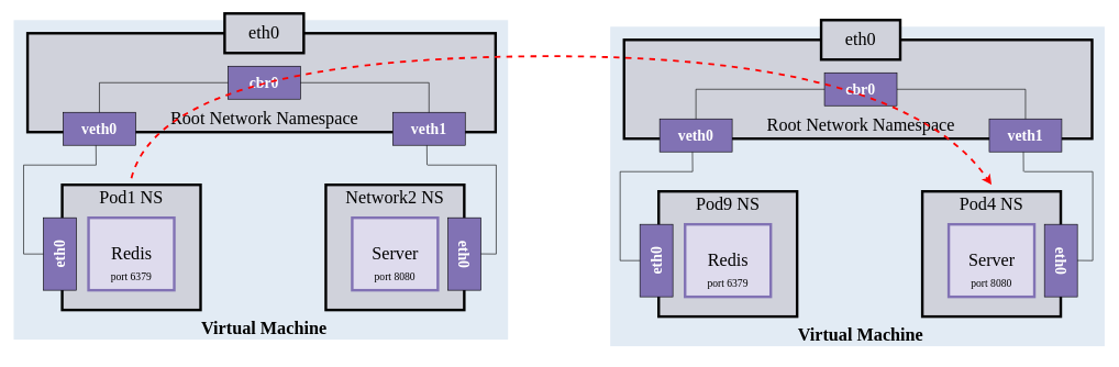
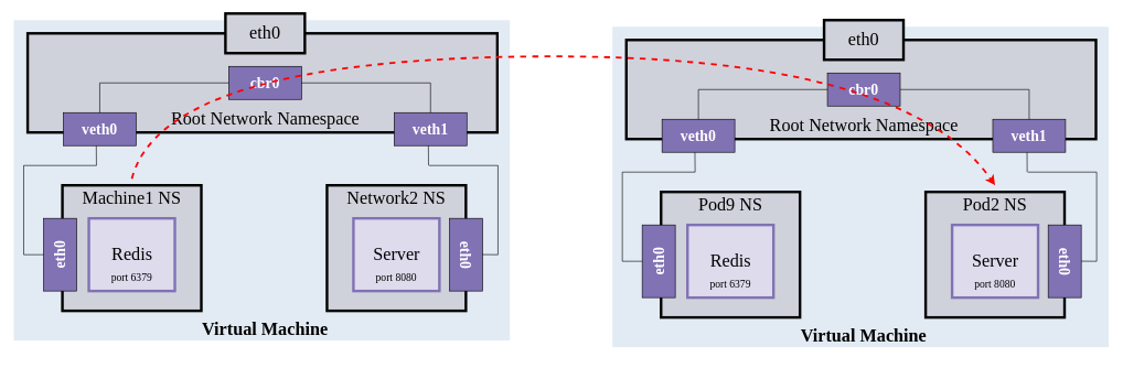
  <mxCell id="0" />
  <mxCell id="1" parent="0" />
  <mxCell id="2" value="" style="rounded=0;whiteSpace=wrap;html=1;fontColor=#ffffff;fillColor=#E2EBF4;strokeColor=none;" parent="1" vertex="1"><mxGeometry x="20" y="30" width="750" height="485" as="geometry" /></mxCell>
  <mxCell id="3" value="" style="endArrow=none;html=1;fontFamily=Comic Sans MS;fontSize=23;fontColor=#FFFFFF;" parent="1" edge="1"><mxGeometry x="981" y="309.75" width="50" height="50" as="geometry"><mxPoint x="726" y="384.8" as="sourcePoint" /><mxPoint x="752" y="385" as="targetPoint" /></mxGeometry></mxCell>
  <mxCell id="4" value="" style="group" parent="1" vertex="1" connectable="0"><mxGeometry x="85" y="270" width="227" height="200" as="geometry" /></mxCell>
  <mxCell id="5" value="" style="rounded=0;whiteSpace=wrap;html=1;fontFamily=Comic Sans MS;fontSize=27;fillColor=#D0D2DB;strokeWidth=4;" parent="4" vertex="1"><mxGeometry x="8.5" y="10" width="210" height="190" as="geometry" /></mxCell>
- <mxCell id="6" value="Pod1 NS" style="text;html=1;strokeColor=none;fillColor=none;align=center;verticalAlign=middle;whiteSpace=wrap;rounded=0;fontSize=27;fontFamily=Comic Sans MS;" parent="4" vertex="1"><mxGeometry width="227" height="60" as="geometry" /></mxCell>
+ <mxCell id="6" value="Machine1 NS" style="text;html=1;strokeColor=none;fillColor=none;align=center;verticalAlign=middle;whiteSpace=wrap;rounded=0;fontSize=27;fontFamily=Comic Sans MS;" parent="4" vertex="1"><mxGeometry width="227" height="60" as="geometry" /></mxCell>
  <mxCell id="7" value="" style="rounded=0;whiteSpace=wrap;html=1;fillColor=#8172B4;" parent="1" vertex="1"><mxGeometry x="65" y="330" width="50" height="110" as="geometry" /></mxCell>
  <mxCell id="8" value="" style="group" parent="1" vertex="1" connectable="0"><mxGeometry x="485" y="270" width="243.75" height="200" as="geometry" /></mxCell>
  <mxCell id="9" value="" style="rounded=0;whiteSpace=wrap;html=1;fontFamily=Comic Sans MS;fontSize=27;fillColor=#D0D2DB;strokeWidth=4;" parent="8" vertex="1"><mxGeometry x="8.5" y="10" width="210" height="190" as="geometry" /></mxCell>
  <mxCell id="10" value="Network2 NS" style="text;html=1;strokeColor=none;fillColor=none;align=center;verticalAlign=middle;whiteSpace=wrap;rounded=0;fontSize=27;fontFamily=Comic Sans MS;" parent="8" vertex="1"><mxGeometry width="227" height="60" as="geometry" /></mxCell>
  <mxCell id="11" value="" style="group" parent="8" vertex="1" connectable="0"><mxGeometry x="48.5" y="60" width="130" height="110" as="geometry" /></mxCell>
  <mxCell id="12" value="Server" style="rounded=0;whiteSpace=wrap;html=1;fontFamily=Comic Sans MS;fontSize=27;strokeWidth=4;fillColor=#DEDBED;strokeColor=#8172B4;" parent="11" vertex="1"><mxGeometry width="130" height="110" as="geometry" /></mxCell>
  <mxCell id="13" value="port 8080" style="text;html=1;strokeColor=none;fillColor=none;align=center;verticalAlign=middle;whiteSpace=wrap;rounded=0;fontSize=16;fontFamily=Comic Sans MS;" parent="11" vertex="1"><mxGeometry x="12.5" y="80" width="105" height="20" as="geometry" /></mxCell>
  <mxCell id="14" value="" style="group" parent="8" vertex="1" connectable="0"><mxGeometry x="193.75" y="60" width="50" height="110" as="geometry" /></mxCell>
  <mxCell id="15" value="" style="rounded=0;whiteSpace=wrap;html=1;fillColor=#8172B4;" parent="14" vertex="1"><mxGeometry width="50" height="110" as="geometry" /></mxCell>
  <mxCell id="16" value="eth0" style="text;html=1;strokeColor=none;fillColor=none;align=center;verticalAlign=middle;whiteSpace=wrap;rounded=0;fontSize=23;fontFamily=Comic Sans MS;rotation=90;fontColor=#FFFFFF;fontStyle=1" parent="14" vertex="1"><mxGeometry x="3.75" y="45" width="42.5" height="20" as="geometry" /></mxCell>
  <mxCell id="17" value="Virtual Machine" style="text;html=1;strokeColor=none;fillColor=none;align=center;verticalAlign=middle;whiteSpace=wrap;rounded=0;fontFamily=Comic Sans MS;fontSize=27;fontStyle=1" parent="1" vertex="1"><mxGeometry x="270" y="470" width="260" height="55" as="geometry" /></mxCell>
  <mxCell id="18" value="" style="rounded=0;whiteSpace=wrap;html=1;fontFamily=Comic Sans MS;fontSize=27;fillColor=#D0D2DB;strokeWidth=4;" parent="1" vertex="1"><mxGeometry x="41" y="50" width="710" height="150" as="geometry" /></mxCell>
  <mxCell id="19" value="Root Network Namespace" style="text;html=1;strokeColor=none;fillColor=none;align=center;verticalAlign=middle;whiteSpace=wrap;rounded=0;fontFamily=Comic Sans MS;fontSize=27;" parent="1" vertex="1"><mxGeometry x="202.5" y="159" width="395" height="40" as="geometry" /></mxCell>
  <mxCell id="20" value="eth0" style="rounded=0;whiteSpace=wrap;html=1;fontFamily=Comic Sans MS;fontSize=27;strokeWidth=4;fillColor=#D0D2DB;" parent="1" vertex="1"><mxGeometry x="340" y="20" width="120" height="60" as="geometry" /></mxCell>
  <mxCell id="21" value="" style="group" parent="1" vertex="1" connectable="0"><mxGeometry x="133.5" y="330" width="130" height="110" as="geometry" /></mxCell>
  <mxCell id="22" value="Redis" style="rounded=0;whiteSpace=wrap;html=1;fontFamily=Comic Sans MS;fontSize=27;strokeWidth=4;fillColor=#DEDBED;strokeColor=#8172B4;" parent="21" vertex="1"><mxGeometry width="130" height="110" as="geometry" /></mxCell>
  <mxCell id="23" value="port 6379" style="text;html=1;strokeColor=none;fillColor=none;align=center;verticalAlign=middle;whiteSpace=wrap;rounded=0;fontSize=16;fontFamily=Comic Sans MS;" parent="21" vertex="1"><mxGeometry x="12.5" y="80" width="105" height="20" as="geometry" /></mxCell>
  <mxCell id="24" value="eth0" style="text;html=1;strokeColor=none;fillColor=none;align=center;verticalAlign=middle;whiteSpace=wrap;rounded=0;fontSize=23;fontFamily=Comic Sans MS;rotation=-90;fontColor=#FFFFFF;fontStyle=1" parent="1" vertex="1"><mxGeometry x="70" y="375" width="40" height="20" as="geometry" /></mxCell>
  <mxCell id="25" value="" style="endArrow=none;html=1;fontFamily=Comic Sans MS;fontSize=23;fontColor=#FFFFFF;entryX=0;entryY=0.5;entryDx=0;entryDy=0;" parent="1" target="7" edge="1"><mxGeometry width="50" height="50" relative="1" as="geometry"><mxPoint x="35" y="385" as="sourcePoint" /><mxPoint x="-85" y="410" as="targetPoint" /></mxGeometry></mxCell>
  <mxCell id="26" value="" style="endArrow=none;html=1;fontFamily=Comic Sans MS;fontSize=23;fontColor=#FFFFFF;" parent="1" edge="1"><mxGeometry width="50" height="50" relative="1" as="geometry"><mxPoint x="35" y="250" as="sourcePoint" /><mxPoint x="35" y="385" as="targetPoint" /></mxGeometry></mxCell>
  <mxCell id="27" value="" style="endArrow=none;html=1;fontFamily=Comic Sans MS;fontSize=23;fontColor=#FFFFFF;entryX=0.999;entryY=0.548;entryDx=0;entryDy=0;entryPerimeter=0;" parent="1" target="34" edge="1"><mxGeometry width="50" height="50" relative="1" as="geometry"><mxPoint x="145" y="250" as="sourcePoint" /><mxPoint x="-15" y="270" as="targetPoint" /></mxGeometry></mxCell>
  <mxCell id="28" value="" style="endArrow=none;html=1;fontFamily=Comic Sans MS;fontSize=23;fontColor=#FFFFFF;" parent="1" edge="1"><mxGeometry width="50" height="50" relative="1" as="geometry"><mxPoint x="35" y="250" as="sourcePoint" /><mxPoint x="145" y="250" as="targetPoint" /></mxGeometry></mxCell>
  <mxCell id="29" value="" style="endArrow=none;html=1;fontFamily=Comic Sans MS;fontSize=23;fontColor=#FFFFFF;" parent="1" edge="1"><mxGeometry x="1007" y="309.95" width="50" height="50" as="geometry"><mxPoint x="752" y="250" as="sourcePoint" /><mxPoint x="752" y="385" as="targetPoint" /></mxGeometry></mxCell>
  <mxCell id="30" value="" style="endArrow=none;html=1;fontFamily=Comic Sans MS;fontSize=23;fontColor=#FFFFFF;entryX=0.999;entryY=0.548;entryDx=0;entryDy=0;entryPerimeter=0;" parent="1" edge="1"><mxGeometry x="812.03" y="309.95" width="50" height="50" as="geometry"><mxPoint x="647.03" y="250" as="sourcePoint" /><mxPoint x="646.801" y="219.95" as="targetPoint" /></mxGeometry></mxCell>
  <mxCell id="31" value="" style="endArrow=none;html=1;fontFamily=Comic Sans MS;fontSize=23;fontColor=#FFFFFF;" parent="1" edge="1"><mxGeometry x="912" y="309.95" width="50" height="50" as="geometry"><mxPoint x="648" y="250" as="sourcePoint" /><mxPoint x="752" y="250" as="targetPoint" /></mxGeometry></mxCell>
  <mxCell id="32" value="" style="endArrow=none;html=1;entryX=0.5;entryY=1;entryDx=0;entryDy=0;" parent="1" edge="1"><mxGeometry width="50" height="50" relative="1" as="geometry"><mxPoint x="150" y="125" as="sourcePoint" /><mxPoint x="350" y="125" as="targetPoint" /></mxGeometry></mxCell>
  <mxCell id="33" value="" style="endArrow=none;html=1;entryX=0;entryY=0.5;entryDx=0;entryDy=0;" parent="1" edge="1"><mxGeometry width="50" height="50" relative="1" as="geometry"><mxPoint x="150" y="125" as="sourcePoint" /><mxPoint x="150" y="175" as="targetPoint" /></mxGeometry></mxCell>
  <mxCell id="34" value="veth0" style="rounded=0;whiteSpace=wrap;html=1;fillColor=#8172B4;rotation=90;horizontal=0;fontFamily=Comic Sans MS;fontColor=#FFFFFF;fontSize=23;fontStyle=1" parent="1" vertex="1"><mxGeometry x="125" y="140" width="50" height="110" as="geometry" /></mxCell>
  <mxCell id="35" value="" style="endArrow=none;html=1;exitX=0.5;exitY=0;exitDx=0;exitDy=0;" parent="1" edge="1"><mxGeometry width="50" height="50" relative="1" as="geometry"><mxPoint x="450" y="125" as="sourcePoint" /><mxPoint x="650" y="125" as="targetPoint" /></mxGeometry></mxCell>
  <mxCell id="36" value="" style="endArrow=none;html=1;exitX=0;exitY=0.5;exitDx=0;exitDy=0;" parent="1" edge="1"><mxGeometry width="50" height="50" relative="1" as="geometry"><mxPoint x="650" y="175" as="sourcePoint" /><mxPoint x="650" y="125" as="targetPoint" /></mxGeometry></mxCell>
  <mxCell id="37" value="veth1" style="rounded=0;whiteSpace=wrap;html=1;fillColor=#8172B4;rotation=90;horizontal=0;fontFamily=Comic Sans MS;fontColor=#FFFFFF;fontSize=23;fontStyle=1" parent="1" vertex="1"><mxGeometry x="625" y="140" width="50" height="110" as="geometry" /></mxCell>
  <mxCell id="38" value="cbr0" style="rounded=0;whiteSpace=wrap;html=1;fillColor=#8172B4;rotation=90;horizontal=0;fontFamily=Comic Sans MS;fontColor=#FFFFFF;fontSize=23;fontStyle=1" parent="1" vertex="1"><mxGeometry x="375" y="70" width="50" height="110" as="geometry" /></mxCell>
  <mxCell id="39" value="" style="rounded=0;whiteSpace=wrap;html=1;fontColor=#ffffff;fillColor=#E2EBF4;strokeColor=none;" vertex="1" parent="1"><mxGeometry x="925" y="40" width="750" height="485" as="geometry" /></mxCell>
  <mxCell id="40" value="" style="endArrow=none;html=1;fontFamily=Comic Sans MS;fontSize=23;fontColor=#FFFFFF;" edge="1" parent="1"><mxGeometry x="1886" y="319.75" width="50" height="50" as="geometry"><mxPoint x="1631" y="394.8" as="sourcePoint" /><mxPoint x="1657" y="395" as="targetPoint" /></mxGeometry></mxCell>
  <mxCell id="41" value="" style="group" vertex="1" connectable="0" parent="1"><mxGeometry x="990" y="280" width="227" height="200" as="geometry" /></mxCell>
  <mxCell id="42" value="" style="rounded=0;whiteSpace=wrap;html=1;fontFamily=Comic Sans MS;fontSize=27;fillColor=#D0D2DB;strokeWidth=4;" vertex="1" parent="41"><mxGeometry x="8.5" y="10" width="210" height="190" as="geometry" /></mxCell>
  <mxCell id="43" value="Pod9 NS" style="text;html=1;strokeColor=none;fillColor=none;align=center;verticalAlign=middle;whiteSpace=wrap;rounded=0;fontSize=27;fontFamily=Comic Sans MS;" vertex="1" parent="41"><mxGeometry width="227" height="60" as="geometry" /></mxCell>
  <mxCell id="44" value="" style="rounded=0;whiteSpace=wrap;html=1;fillColor=#8172B4;" vertex="1" parent="1"><mxGeometry x="970" y="340" width="50" height="110" as="geometry" /></mxCell>
  <mxCell id="45" value="" style="group" vertex="1" connectable="0" parent="1"><mxGeometry x="1390" y="280" width="243.75" height="200" as="geometry" /></mxCell>
  <mxCell id="46" value="" style="rounded=0;whiteSpace=wrap;html=1;fontFamily=Comic Sans MS;fontSize=27;fillColor=#D0D2DB;strokeWidth=4;" vertex="1" parent="45"><mxGeometry x="8.5" y="10" width="210" height="190" as="geometry" /></mxCell>
- <mxCell id="47" value="Pod4 NS" style="text;html=1;strokeColor=none;fillColor=none;align=center;verticalAlign=middle;whiteSpace=wrap;rounded=0;fontSize=27;fontFamily=Comic Sans MS;" vertex="1" parent="45"><mxGeometry width="227" height="60" as="geometry" /></mxCell>
+ <mxCell id="47" value="Pod2 NS" style="text;html=1;strokeColor=none;fillColor=none;align=center;verticalAlign=middle;whiteSpace=wrap;rounded=0;fontSize=27;fontFamily=Comic Sans MS;" vertex="1" parent="45"><mxGeometry width="227" height="60" as="geometry" /></mxCell>
  <mxCell id="48" value="" style="group" vertex="1" connectable="0" parent="45"><mxGeometry x="48.5" y="60" width="130" height="110" as="geometry" /></mxCell>
  <mxCell id="49" value="Server" style="rounded=0;whiteSpace=wrap;html=1;fontFamily=Comic Sans MS;fontSize=27;strokeWidth=4;fillColor=#DEDBED;strokeColor=#8172B4;" vertex="1" parent="48"><mxGeometry width="130" height="110" as="geometry" /></mxCell>
  <mxCell id="50" value="port 8080" style="text;html=1;strokeColor=none;fillColor=none;align=center;verticalAlign=middle;whiteSpace=wrap;rounded=0;fontSize=16;fontFamily=Comic Sans MS;" vertex="1" parent="48"><mxGeometry x="12.5" y="80" width="105" height="20" as="geometry" /></mxCell>
  <mxCell id="51" value="" style="group" vertex="1" connectable="0" parent="45"><mxGeometry x="193.75" y="60" width="50" height="110" as="geometry" /></mxCell>
  <mxCell id="52" value="" style="rounded=0;whiteSpace=wrap;html=1;fillColor=#8172B4;" vertex="1" parent="51"><mxGeometry width="50" height="110" as="geometry" /></mxCell>
  <mxCell id="53" value="eth0" style="text;html=1;strokeColor=none;fillColor=none;align=center;verticalAlign=middle;whiteSpace=wrap;rounded=0;fontSize=23;fontFamily=Comic Sans MS;rotation=90;fontColor=#FFFFFF;fontStyle=1" vertex="1" parent="51"><mxGeometry x="3.75" y="45" width="42.5" height="20" as="geometry" /></mxCell>
  <mxCell id="54" value="Virtual Machine" style="text;html=1;strokeColor=none;fillColor=none;align=center;verticalAlign=middle;whiteSpace=wrap;rounded=0;fontFamily=Comic Sans MS;fontSize=27;fontStyle=1" vertex="1" parent="1"><mxGeometry x="1175" y="480" width="260" height="55" as="geometry" /></mxCell>
  <mxCell id="55" value="" style="rounded=0;whiteSpace=wrap;html=1;fontFamily=Comic Sans MS;fontSize=27;fillColor=#D0D2DB;strokeWidth=4;" vertex="1" parent="1"><mxGeometry x="946" y="60" width="710" height="150" as="geometry" /></mxCell>
  <mxCell id="56" value="Root Network Namespace" style="text;html=1;strokeColor=none;fillColor=none;align=center;verticalAlign=middle;whiteSpace=wrap;rounded=0;fontFamily=Comic Sans MS;fontSize=27;" vertex="1" parent="1"><mxGeometry x="1107.5" y="169" width="395" height="40" as="geometry" /></mxCell>
  <mxCell id="57" value="eth0" style="rounded=0;whiteSpace=wrap;html=1;fontFamily=Comic Sans MS;fontSize=27;strokeWidth=4;fillColor=#D0D2DB;" vertex="1" parent="1"><mxGeometry x="1245" y="30" width="120" height="60" as="geometry" /></mxCell>
  <mxCell id="58" value="" style="group" vertex="1" connectable="0" parent="1"><mxGeometry x="1038.5" y="340" width="130" height="110" as="geometry" /></mxCell>
  <mxCell id="59" value="Redis" style="rounded=0;whiteSpace=wrap;html=1;fontFamily=Comic Sans MS;fontSize=27;strokeWidth=4;fillColor=#DEDBED;strokeColor=#8172B4;" vertex="1" parent="58"><mxGeometry width="130" height="110" as="geometry" /></mxCell>
  <mxCell id="60" value="port 6379" style="text;html=1;strokeColor=none;fillColor=none;align=center;verticalAlign=middle;whiteSpace=wrap;rounded=0;fontSize=16;fontFamily=Comic Sans MS;" vertex="1" parent="58"><mxGeometry x="12.5" y="80" width="105" height="20" as="geometry" /></mxCell>
  <mxCell id="61" value="eth0" style="text;html=1;strokeColor=none;fillColor=none;align=center;verticalAlign=middle;whiteSpace=wrap;rounded=0;fontSize=23;fontFamily=Comic Sans MS;rotation=-90;fontColor=#FFFFFF;fontStyle=1" vertex="1" parent="1"><mxGeometry x="975" y="385" width="40" height="20" as="geometry" /></mxCell>
  <mxCell id="62" value="" style="endArrow=none;html=1;fontFamily=Comic Sans MS;fontSize=23;fontColor=#FFFFFF;entryX=0;entryY=0.5;entryDx=0;entryDy=0;" edge="1" parent="1" target="44"><mxGeometry width="50" height="50" relative="1" as="geometry"><mxPoint x="940" y="395" as="sourcePoint" /><mxPoint x="820" y="420" as="targetPoint" /></mxGeometry></mxCell>
  <mxCell id="63" value="" style="endArrow=none;html=1;fontFamily=Comic Sans MS;fontSize=23;fontColor=#FFFFFF;" edge="1" parent="1"><mxGeometry width="50" height="50" relative="1" as="geometry"><mxPoint x="940" y="260" as="sourcePoint" /><mxPoint x="940" y="395" as="targetPoint" /></mxGeometry></mxCell>
  <mxCell id="64" value="" style="endArrow=none;html=1;fontFamily=Comic Sans MS;fontSize=23;fontColor=#FFFFFF;entryX=0.999;entryY=0.548;entryDx=0;entryDy=0;entryPerimeter=0;" edge="1" parent="1" target="71"><mxGeometry width="50" height="50" relative="1" as="geometry"><mxPoint x="1050" y="260" as="sourcePoint" /><mxPoint x="890" y="280" as="targetPoint" /></mxGeometry></mxCell>
  <mxCell id="65" value="" style="endArrow=none;html=1;fontFamily=Comic Sans MS;fontSize=23;fontColor=#FFFFFF;" edge="1" parent="1"><mxGeometry width="50" height="50" relative="1" as="geometry"><mxPoint x="940" y="260" as="sourcePoint" /><mxPoint x="1050" y="260" as="targetPoint" /></mxGeometry></mxCell>
  <mxCell id="66" value="" style="endArrow=none;html=1;fontFamily=Comic Sans MS;fontSize=23;fontColor=#FFFFFF;" edge="1" parent="1"><mxGeometry x="1912" y="319.95" width="50" height="50" as="geometry"><mxPoint x="1657" y="260" as="sourcePoint" /><mxPoint x="1657" y="395" as="targetPoint" /></mxGeometry></mxCell>
  <mxCell id="67" value="" style="endArrow=none;html=1;fontFamily=Comic Sans MS;fontSize=23;fontColor=#FFFFFF;entryX=0.999;entryY=0.548;entryDx=0;entryDy=0;entryPerimeter=0;" edge="1" parent="1"><mxGeometry x="1717.03" y="319.95" width="50" height="50" as="geometry"><mxPoint x="1552.03" y="260" as="sourcePoint" /><mxPoint x="1551.801" y="229.95" as="targetPoint" /></mxGeometry></mxCell>
  <mxCell id="68" value="" style="endArrow=none;html=1;fontFamily=Comic Sans MS;fontSize=23;fontColor=#FFFFFF;" edge="1" parent="1"><mxGeometry x="1817" y="319.95" width="50" height="50" as="geometry"><mxPoint x="1553" y="260" as="sourcePoint" /><mxPoint x="1657" y="260" as="targetPoint" /></mxGeometry></mxCell>
  <mxCell id="69" value="" style="endArrow=none;html=1;entryX=0.5;entryY=1;entryDx=0;entryDy=0;" edge="1" parent="1"><mxGeometry width="50" height="50" relative="1" as="geometry"><mxPoint x="1055" y="135" as="sourcePoint" /><mxPoint x="1255" y="135" as="targetPoint" /></mxGeometry></mxCell>
  <mxCell id="70" value="" style="endArrow=none;html=1;entryX=0;entryY=0.5;entryDx=0;entryDy=0;" edge="1" parent="1"><mxGeometry width="50" height="50" relative="1" as="geometry"><mxPoint x="1055" y="135" as="sourcePoint" /><mxPoint x="1055" y="185" as="targetPoint" /></mxGeometry></mxCell>
  <mxCell id="71" value="veth0" style="rounded=0;whiteSpace=wrap;html=1;fillColor=#8172B4;rotation=90;horizontal=0;fontFamily=Comic Sans MS;fontColor=#FFFFFF;fontSize=23;fontStyle=1" vertex="1" parent="1"><mxGeometry x="1030" y="150" width="50" height="110" as="geometry" /></mxCell>
  <mxCell id="72" value="" style="endArrow=none;html=1;exitX=0.5;exitY=0;exitDx=0;exitDy=0;" edge="1" parent="1"><mxGeometry width="50" height="50" relative="1" as="geometry"><mxPoint x="1355" y="135" as="sourcePoint" /><mxPoint x="1555" y="135" as="targetPoint" /></mxGeometry></mxCell>
  <mxCell id="73" value="" style="endArrow=none;html=1;exitX=0;exitY=0.5;exitDx=0;exitDy=0;" edge="1" parent="1"><mxGeometry width="50" height="50" relative="1" as="geometry"><mxPoint x="1555" y="185" as="sourcePoint" /><mxPoint x="1555" y="135" as="targetPoint" /></mxGeometry></mxCell>
  <mxCell id="74" value="veth1" style="rounded=0;whiteSpace=wrap;html=1;fillColor=#8172B4;rotation=90;horizontal=0;fontFamily=Comic Sans MS;fontColor=#FFFFFF;fontSize=23;fontStyle=1" vertex="1" parent="1"><mxGeometry x="1530" y="150" width="50" height="110" as="geometry" /></mxCell>
  <mxCell id="75" value="cbr0" style="rounded=0;whiteSpace=wrap;html=1;fillColor=#8172B4;rotation=90;horizontal=0;fontFamily=Comic Sans MS;fontColor=#FFFFFF;fontSize=23;fontStyle=1" vertex="1" parent="1"><mxGeometry x="1280" y="80" width="50" height="110" as="geometry" /></mxCell>
  <mxCell id="76" value="" style="curved=1;endArrow=classic;html=1;entryX=0.5;entryY=0;entryDx=0;entryDy=0;exitX=0.5;exitY=0;exitDx=0;exitDy=0;strokeWidth=3;strokeColor=#FF0000;dashed=1;" parent="1" source="6" target="47" edge="1"><mxGeometry width="50" height="50" relative="1" as="geometry"><mxPoint x="35" y="620" as="sourcePoint" /><mxPoint x="85" y="570" as="targetPoint" /><Array as="points"><mxPoint x="245" y="90" /><mxPoint x="1365" y="80" /></Array></mxGeometry></mxCell>
